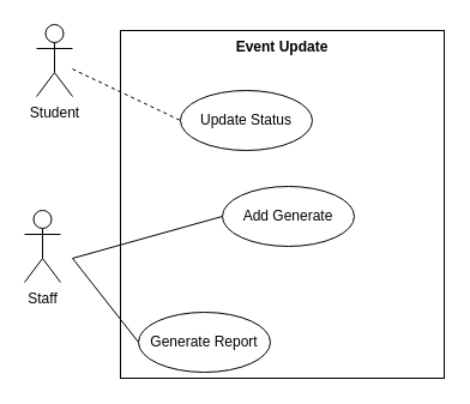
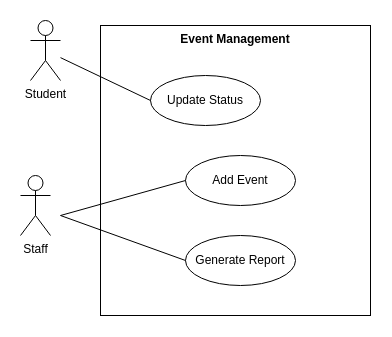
  <mxCell id="0" />
  <mxCell id="1" parent="0" />
- <mxCell id="2" value="Event Update" style="shape=rect;html=1;verticalAlign=top;fontStyle=1;whiteSpace=wrap;align=center;fillColor=none;" vertex="1" parent="1"><mxGeometry x="100" y="25" width="270" height="290" as="geometry" /></mxCell>
+ <mxCell id="2" value="Event Management" style="shape=rect;html=1;verticalAlign=top;fontStyle=1;whiteSpace=wrap;align=center;fillColor=none;" vertex="1" parent="1"><mxGeometry x="100" y="25" width="270" height="290" as="geometry" /></mxCell>
  <mxCell id="3" value="Student" style="shape=umlActor;html=1;verticalLabelPosition=bottom;verticalAlign=top;align=center;" vertex="1" parent="1"><mxGeometry x="30" y="20" width="30" height="60" as="geometry" /></mxCell>
  <mxCell id="4" value="Staff" style="shape=umlActor;html=1;verticalLabelPosition=bottom;verticalAlign=top;align=center;" vertex="1" parent="1"><mxGeometry x="20" y="175" width="30" height="60" as="geometry" /></mxCell>
- <mxCell id="5" value="Add Generate" style="ellipse;whiteSpace=wrap;html=1;" vertex="1" parent="1"><mxGeometry x="185" y="155" width="110" height="50" as="geometry" /></mxCell>
+ <mxCell id="5" value="Add Event" style="ellipse;whiteSpace=wrap;html=1;" vertex="1" parent="1"><mxGeometry x="185" y="155" width="110" height="50" as="geometry" /></mxCell>
  <mxCell id="6" value="Update Status" style="ellipse;whiteSpace=wrap;html=1;" vertex="1" parent="1"><mxGeometry x="150" y="75" width="110" height="50" as="geometry" /></mxCell>
- <mxCell id="7" value="Generate Report" style="ellipse;whiteSpace=wrap;html=1;" vertex="1" parent="1"><mxGeometry x="115" y="260" width="110" height="50" as="geometry" /></mxCell>
- <mxCell id="8" value="" style="edgeStyle=none;html=1;endArrow=none;verticalAlign=bottom;rounded=0;entryX=0;entryY=0.5;entryDx=0;entryDy=0;dashed=1;" edge="1" parent="1" source="3" target="6"><mxGeometry width="160" relative="1" as="geometry"><mxPoint x="50" y="110" as="sourcePoint" /><mxPoint x="390" y="280" as="targetPoint" /></mxGeometry></mxCell>
+ <mxCell id="7" value="Generate Report" style="ellipse;whiteSpace=wrap;html=1;" vertex="1" parent="1"><mxGeometry x="185" y="235" width="110" height="50" as="geometry" /></mxCell>
+ <mxCell id="8" value="" style="edgeStyle=none;html=1;endArrow=none;verticalAlign=bottom;rounded=0;entryX=0;entryY=0.5;entryDx=0;entryDy=0;" edge="1" parent="1" source="3" target="6"><mxGeometry width="160" relative="1" as="geometry"><mxPoint x="50" y="110" as="sourcePoint" /><mxPoint x="390" y="280" as="targetPoint" /></mxGeometry></mxCell>
  <mxCell id="9" value="" style="edgeStyle=none;html=1;endArrow=none;verticalAlign=bottom;rounded=0;entryX=0;entryY=0.5;entryDx=0;entryDy=0;" edge="1" parent="1" target="5"><mxGeometry width="160" relative="1" as="geometry"><mxPoint x="60" y="215" as="sourcePoint" /><mxPoint x="390" y="280" as="targetPoint" /></mxGeometry></mxCell>
  <mxCell id="10" value="" style="edgeStyle=none;html=1;endArrow=none;verticalAlign=bottom;rounded=0;entryX=0;entryY=0.5;entryDx=0;entryDy=0;" edge="1" parent="1" target="7"><mxGeometry width="160" relative="1" as="geometry"><mxPoint x="60" y="215" as="sourcePoint" /><mxPoint x="195" y="190" as="targetPoint" /></mxGeometry></mxCell>
